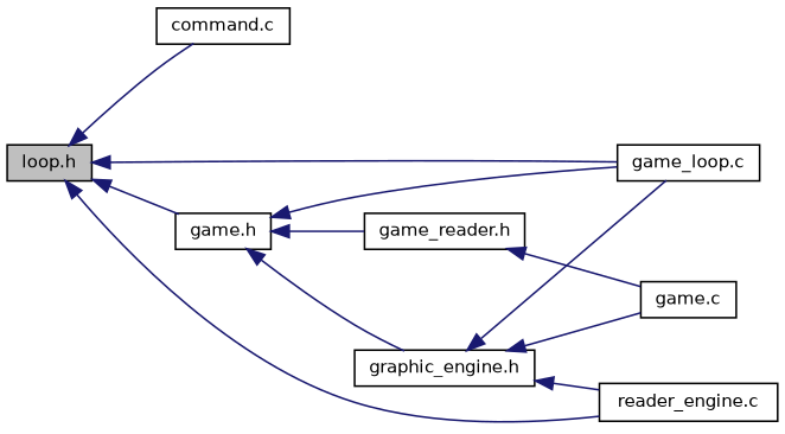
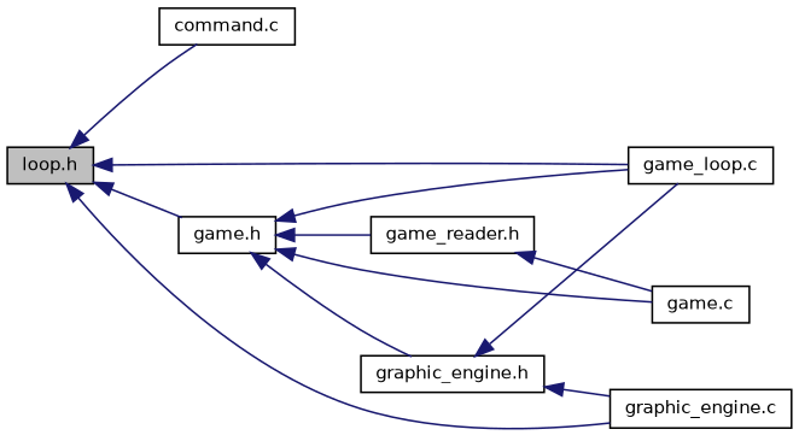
  digraph {
    rankdir=LR
    node [color=black fillcolor=white fontname=Helvetica fontsize=10 shape=record style=filled]
    edge [color=midnightblue dir=back fontname=Helvetica fontsize=10 labelfontname=Helvetica labelfontsize=10 style=solid]
    n1 [fillcolor=grey75 fontcolor=black height=0.2 label="loop.h" width=0.4]
    n2 [height=0.2 label="command.c" width=0.4]
    n3 [height=0.2 label="game.h" width=0.4]
    n4 [height=0.2 label="game_loop.c" width=0.4]
-   n5 [height=0.2 label="reader_engine.c" width=0.4]
+   n5 [height=0.2 label="graphic_engine.c" width=0.4]
    n6 [height=0.2 label="game.c" width=0.4]
    n7 [height=0.2 label="game_reader.h" width=0.4]
    n8 [height=0.2 label="graphic_engine.h" width=0.4]
    n1 -> n2
    n1 -> n3
    n1 -> n4
    n1 -> n5
    n3 -> n4
-   n8 -> n6
+   n3 -> n6
    n3 -> n7
    n3 -> n8
    n7 -> n6
    n8 -> n4
    n8 -> n5
  }
